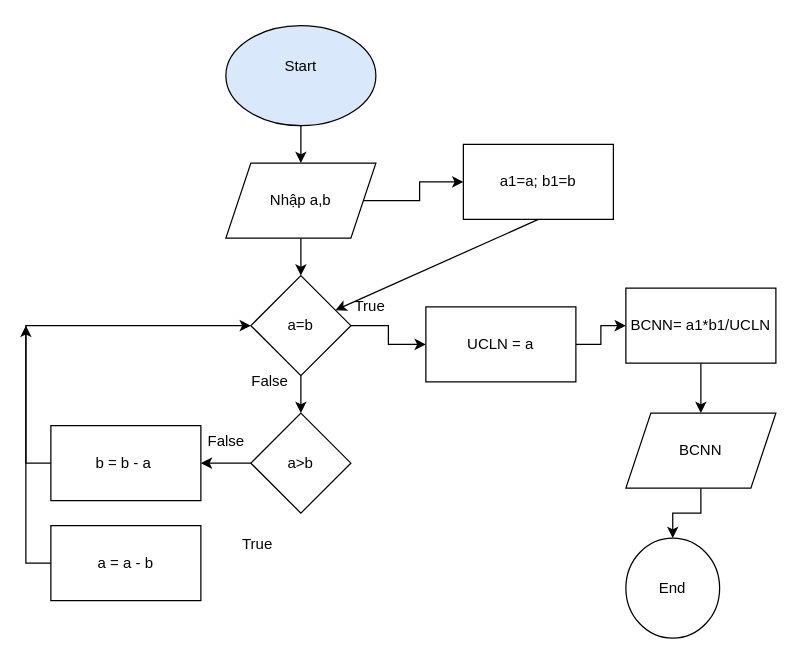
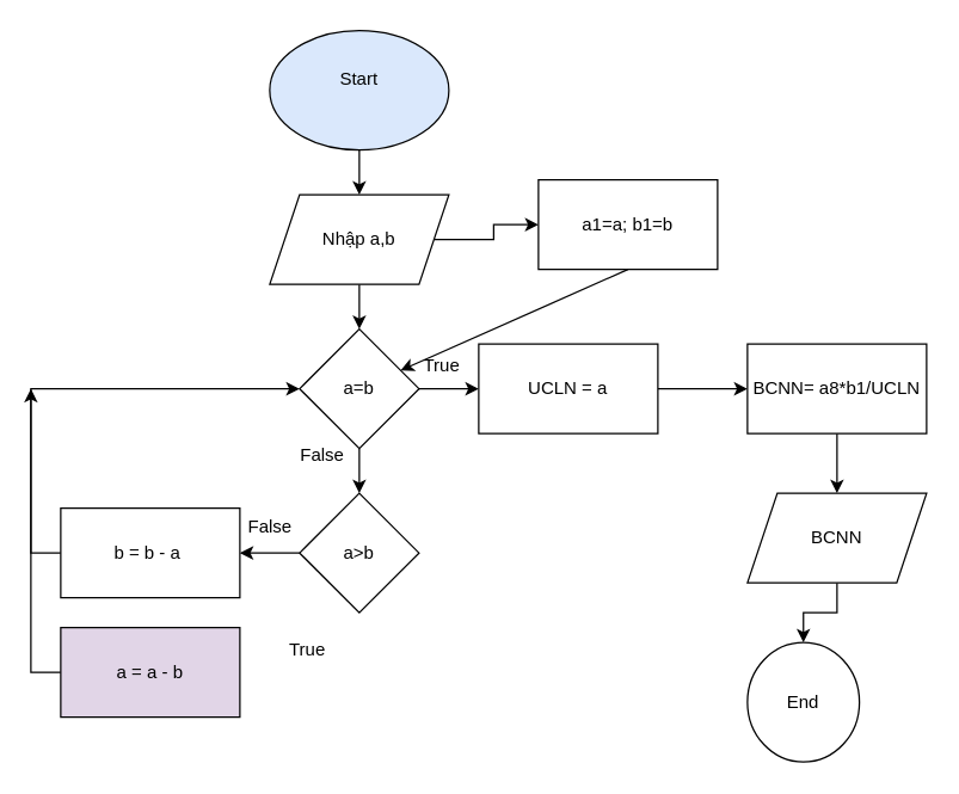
  <mxCell id="0" />
  <mxCell id="1" parent="0" />
  <mxCell id="2" value="" style="edgeStyle=orthogonalEdgeStyle;rounded=0;orthogonalLoop=1;jettySize=auto;html=1;" edge="1" parent="1" source="3" target="6"><mxGeometry relative="1" as="geometry" /></mxCell>
  <mxCell id="3" value="Start&lt;div&gt;&lt;br&gt;&lt;/div&gt;" style="ellipse;whiteSpace=wrap;html=1;fillColor=#dae8fc;" vertex="1" parent="1"><mxGeometry x="180" y="20" width="120" height="80" as="geometry" /></mxCell>
  <mxCell id="4" value="" style="edgeStyle=orthogonalEdgeStyle;rounded=0;orthogonalLoop=1;jettySize=auto;html=1;" edge="1" parent="1" source="6" target="9"><mxGeometry relative="1" as="geometry" /></mxCell>
  <mxCell id="5" value="" style="edgeStyle=orthogonalEdgeStyle;rounded=0;orthogonalLoop=1;jettySize=auto;html=1;" edge="1" parent="1" source="6" target="27"><mxGeometry relative="1" as="geometry" /></mxCell>
  <mxCell id="6" value="Nhập a,b" style="shape=parallelogram;perimeter=parallelogramPerimeter;whiteSpace=wrap;html=1;fixedSize=1;" vertex="1" parent="1"><mxGeometry x="180" y="130" width="120" height="60" as="geometry" /></mxCell>
  <mxCell id="7" value="" style="edgeStyle=orthogonalEdgeStyle;rounded=0;orthogonalLoop=1;jettySize=auto;html=1;" edge="1" parent="1" source="9" target="11"><mxGeometry relative="1" as="geometry" /></mxCell>
  <mxCell id="8" value="" style="edgeStyle=orthogonalEdgeStyle;rounded=0;orthogonalLoop=1;jettySize=auto;html=1;" edge="1" parent="1" source="9" target="14"><mxGeometry relative="1" as="geometry" /></mxCell>
  <mxCell id="9" value="a=b" style="rhombus;whiteSpace=wrap;html=1;" vertex="1" parent="1"><mxGeometry x="200" y="220" width="80" height="80" as="geometry" /></mxCell>
  <mxCell id="10" value="" style="edgeStyle=orthogonalEdgeStyle;rounded=0;orthogonalLoop=1;jettySize=auto;html=1;" edge="1" parent="1" source="11" target="23"><mxGeometry relative="1" as="geometry" /></mxCell>
- <mxCell id="11" value="UCLN = a" style="rounded=0;whiteSpace=wrap;html=1;" vertex="1" parent="1"><mxGeometry x="340" y="245" width="120" height="60" as="geometry" /></mxCell>
+ <mxCell id="11" value="UCLN = a" style="rounded=0;whiteSpace=wrap;html=1;" vertex="1" parent="1"><mxGeometry x="320" y="230" width="120" height="60" as="geometry" /></mxCell>
  <mxCell id="12" value="True" style="text;html=1;align=center;verticalAlign=middle;resizable=0;points=[];autosize=1;strokeColor=none;fillColor=none;" vertex="1" parent="1"><mxGeometry x="270" y="230" width="50" height="30" as="geometry" /></mxCell>
  <mxCell id="13" value="" style="edgeStyle=orthogonalEdgeStyle;rounded=0;orthogonalLoop=1;jettySize=auto;html=1;" edge="1" parent="1" source="14" target="19"><mxGeometry relative="1" as="geometry" /></mxCell>
  <mxCell id="14" value="a&amp;gt;b" style="rhombus;whiteSpace=wrap;html=1;" vertex="1" parent="1"><mxGeometry x="200" y="330" width="80" height="80" as="geometry" /></mxCell>
  <mxCell id="15" value="False" style="text;html=1;align=center;verticalAlign=middle;resizable=0;points=[];autosize=1;strokeColor=none;fillColor=none;" vertex="1" parent="1"><mxGeometry x="190" y="290" width="50" height="30" as="geometry" /></mxCell>
  <mxCell id="16" style="edgeStyle=orthogonalEdgeStyle;rounded=0;orthogonalLoop=1;jettySize=auto;html=1;exitX=0;exitY=0.5;exitDx=0;exitDy=0;" edge="1" parent="1" source="17"><mxGeometry relative="1" as="geometry"><mxPoint x="20" y="260" as="targetPoint" /></mxGeometry></mxCell>
- <mxCell id="17" value="a = a - b" style="rounded=0;whiteSpace=wrap;html=1;" vertex="1" parent="1"><mxGeometry x="40" y="420" width="120" height="60" as="geometry" /></mxCell>
+ <mxCell id="17" value="a = a - b" style="rounded=0;whiteSpace=wrap;html=1;fillColor=#e1d5e7;" vertex="1" parent="1"><mxGeometry x="40" y="420" width="120" height="60" as="geometry" /></mxCell>
  <mxCell id="18" style="edgeStyle=orthogonalEdgeStyle;rounded=0;orthogonalLoop=1;jettySize=auto;html=1;exitX=0;exitY=0.5;exitDx=0;exitDy=0;entryX=0;entryY=0.5;entryDx=0;entryDy=0;" edge="1" parent="1" source="19" target="9"><mxGeometry relative="1" as="geometry"><Array as="points"><mxPoint x="20" y="370" /><mxPoint x="20" y="260" /></Array></mxGeometry></mxCell>
  <mxCell id="19" value="b = b - a&amp;nbsp;" style="rounded=0;whiteSpace=wrap;html=1;" vertex="1" parent="1"><mxGeometry x="40" y="340" width="120" height="60" as="geometry" /></mxCell>
  <mxCell id="20" value="True" style="text;html=1;align=center;verticalAlign=middle;resizable=0;points=[];autosize=1;strokeColor=none;fillColor=none;" vertex="1" parent="1"><mxGeometry x="180" y="420" width="50" height="30" as="geometry" /></mxCell>
  <mxCell id="21" value="False" style="text;html=1;align=center;verticalAlign=middle;resizable=0;points=[];autosize=1;strokeColor=none;fillColor=none;" vertex="1" parent="1"><mxGeometry x="155" y="338" width="50" height="30" as="geometry" /></mxCell>
  <mxCell id="22" value="" style="edgeStyle=orthogonalEdgeStyle;rounded=0;orthogonalLoop=1;jettySize=auto;html=1;" edge="1" parent="1" source="23" target="25"><mxGeometry relative="1" as="geometry" /></mxCell>
- <mxCell id="23" value="BCNN= a1*b1/UCLN" style="rounded=0;whiteSpace=wrap;html=1;" vertex="1" parent="1"><mxGeometry x="500" y="230" width="120" height="60" as="geometry" /></mxCell>
+ <mxCell id="23" value="BCNN= a8*b1/UCLN" style="rounded=0;whiteSpace=wrap;html=1;" vertex="1" parent="1"><mxGeometry x="500" y="230" width="120" height="60" as="geometry" /></mxCell>
  <mxCell id="24" value="" style="edgeStyle=orthogonalEdgeStyle;rounded=0;orthogonalLoop=1;jettySize=auto;html=1;" edge="1" parent="1" source="25" target="26"><mxGeometry relative="1" as="geometry" /></mxCell>
  <mxCell id="25" value="BCNN" style="shape=parallelogram;perimeter=parallelogramPerimeter;whiteSpace=wrap;html=1;fixedSize=1;" vertex="1" parent="1"><mxGeometry x="500" y="330" width="120" height="60" as="geometry" /></mxCell>
  <mxCell id="26" value="End" style="ellipse;whiteSpace=wrap;html=1;" vertex="1" parent="1"><mxGeometry x="500" y="430" width="75" height="80" as="geometry" /></mxCell>
- <mxCell id="27" value="a1=a; b1=b" style="rounded=0;whiteSpace=wrap;html=1;" vertex="1" parent="1"><mxGeometry x="370" y="115" width="120" height="60" as="geometry" /></mxCell>
+ <mxCell id="27" value="a1=a; b1=b" style="rounded=0;whiteSpace=wrap;html=1;" vertex="1" parent="1"><mxGeometry x="360" y="120" width="120" height="60" as="geometry" /></mxCell>
  <mxCell id="28" value="" style="endArrow=classic;html=1;rounded=0;exitX=0.5;exitY=1;exitDx=0;exitDy=0;" edge="1" parent="1" source="27" target="9"><mxGeometry width="50" height="50" relative="1" as="geometry"><mxPoint x="170" y="270" as="sourcePoint" /><mxPoint x="220" y="220" as="targetPoint" /></mxGeometry></mxCell>
